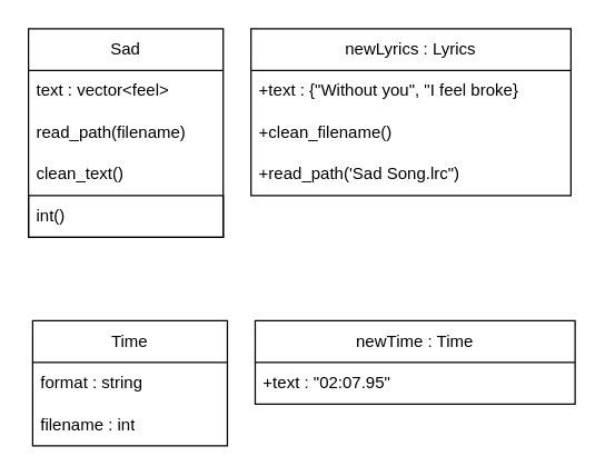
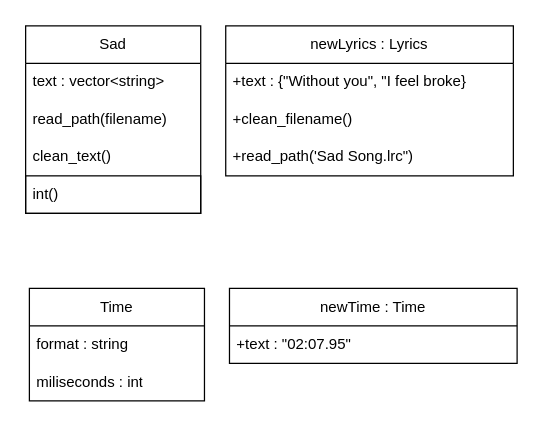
  <mxCell id="0" />
  <mxCell id="1" parent="0" />
  <mxCell id="2" value="Sad" style="swimlane;fontStyle=0;childLayout=stackLayout;horizontal=1;startSize=30;horizontalStack=0;resizeParent=1;resizeParentMax=0;resizeLast=0;collapsible=1;marginBottom=0;whiteSpace=wrap;html=1;" vertex="1" parent="1"><mxGeometry x="20" y="20" width="140" height="150" as="geometry" /></mxCell>
- <mxCell id="3" value="text : vector&amp;lt;feel&amp;gt;" style="text;strokeColor=none;fillColor=none;align=left;verticalAlign=middle;spacingLeft=4;spacingRight=4;overflow=hidden;points=[[0,0.5],[1,0.5]];portConstraint=eastwest;rotatable=0;whiteSpace=wrap;html=1;" vertex="1" parent="2"><mxGeometry y="30" width="140" height="30" as="geometry" /></mxCell>
+ <mxCell id="3" value="text : vector&amp;lt;string&amp;gt;" style="text;strokeColor=none;fillColor=none;align=left;verticalAlign=middle;spacingLeft=4;spacingRight=4;overflow=hidden;points=[[0,0.5],[1,0.5]];portConstraint=eastwest;rotatable=0;whiteSpace=wrap;html=1;" vertex="1" parent="2"><mxGeometry y="30" width="140" height="30" as="geometry" /></mxCell>
  <mxCell id="4" value="read_path(filename)" style="text;strokeColor=none;fillColor=none;align=left;verticalAlign=middle;spacingLeft=4;spacingRight=4;overflow=hidden;points=[[0,0.5],[1,0.5]];portConstraint=eastwest;rotatable=0;whiteSpace=wrap;html=1;" vertex="1" parent="2"><mxGeometry y="60" width="140" height="30" as="geometry" /></mxCell>
  <mxCell id="5" value="clean_text()" style="text;strokeColor=none;fillColor=none;align=left;verticalAlign=middle;spacingLeft=4;spacingRight=4;overflow=hidden;points=[[0,0.5],[1,0.5]];portConstraint=eastwest;rotatable=0;whiteSpace=wrap;html=1;" vertex="1" parent="2"><mxGeometry y="90" width="140" height="30" as="geometry" /></mxCell>
  <mxCell id="6" value="int()" style="text;strokeColor=default;fillColor=none;align=left;verticalAlign=middle;spacingLeft=4;spacingRight=4;overflow=hidden;points=[[0,0.5],[1,0.5]];portConstraint=eastwest;rotatable=0;whiteSpace=wrap;html=1;" vertex="1" parent="2"><mxGeometry y="120" width="140" height="30" as="geometry" /></mxCell>
  <mxCell id="7" value="newLyrics : Lyrics" style="swimlane;fontStyle=0;childLayout=stackLayout;horizontal=1;startSize=30;horizontalStack=0;resizeParent=1;resizeParentMax=0;resizeLast=0;collapsible=1;marginBottom=0;whiteSpace=wrap;html=1;" vertex="1" parent="1"><mxGeometry x="180" y="20" width="230" height="120" as="geometry" /></mxCell>
  <mxCell id="8" value="+text : {&quot;Without you&quot;, &quot;I feel broke}" style="text;strokeColor=none;fillColor=none;align=left;verticalAlign=middle;spacingLeft=4;spacingRight=4;overflow=hidden;points=[[0,0.5],[1,0.5]];portConstraint=eastwest;rotatable=0;whiteSpace=wrap;html=1;" vertex="1" parent="7"><mxGeometry y="30" width="230" height="30" as="geometry" /></mxCell>
  <mxCell id="9" value="+clean_filename()" style="text;strokeColor=none;fillColor=none;align=left;verticalAlign=middle;spacingLeft=4;spacingRight=4;overflow=hidden;points=[[0,0.5],[1,0.5]];portConstraint=eastwest;rotatable=0;whiteSpace=wrap;html=1;" vertex="1" parent="7"><mxGeometry y="60" width="230" height="30" as="geometry" /></mxCell>
  <mxCell id="10" value="+read_path('Sad Song.lrc&quot;)" style="text;strokeColor=none;fillColor=none;align=left;verticalAlign=middle;spacingLeft=4;spacingRight=4;overflow=hidden;points=[[0,0.5],[1,0.5]];portConstraint=eastwest;rotatable=0;whiteSpace=wrap;html=1;" vertex="1" parent="7"><mxGeometry y="90" width="230" height="30" as="geometry" /></mxCell>
  <mxCell id="11" value="Time" style="swimlane;fontStyle=0;childLayout=stackLayout;horizontal=1;startSize=30;horizontalStack=0;resizeParent=1;resizeParentMax=0;resizeLast=0;collapsible=1;marginBottom=0;whiteSpace=wrap;html=1;" vertex="1" parent="1"><mxGeometry x="23" y="230" width="140" height="90" as="geometry" /></mxCell>
  <mxCell id="12" value="format : string" style="text;strokeColor=none;fillColor=none;align=left;verticalAlign=middle;spacingLeft=4;spacingRight=4;overflow=hidden;points=[[0,0.5],[1,0.5]];portConstraint=eastwest;rotatable=0;whiteSpace=wrap;html=1;" vertex="1" parent="11"><mxGeometry y="30" width="140" height="30" as="geometry" /></mxCell>
- <mxCell id="13" value="filename : int" style="text;strokeColor=none;fillColor=none;align=left;verticalAlign=middle;spacingLeft=4;spacingRight=4;overflow=hidden;points=[[0,0.5],[1,0.5]];portConstraint=eastwest;rotatable=0;whiteSpace=wrap;html=1;" vertex="1" parent="11"><mxGeometry y="60" width="140" height="30" as="geometry" /></mxCell>
+ <mxCell id="13" value="miliseconds : int" style="text;strokeColor=none;fillColor=none;align=left;verticalAlign=middle;spacingLeft=4;spacingRight=4;overflow=hidden;points=[[0,0.5],[1,0.5]];portConstraint=eastwest;rotatable=0;whiteSpace=wrap;html=1;" vertex="1" parent="11"><mxGeometry y="60" width="140" height="30" as="geometry" /></mxCell>
  <mxCell id="14" value="newTime : Time" style="swimlane;fontStyle=0;childLayout=stackLayout;horizontal=1;startSize=30;horizontalStack=0;resizeParent=1;resizeParentMax=0;resizeLast=0;collapsible=1;marginBottom=0;whiteSpace=wrap;html=1;" vertex="1" parent="1"><mxGeometry x="183" y="230" width="230" height="60" as="geometry" /></mxCell>
  <mxCell id="15" value="+text : &quot;02:07.95&quot;" style="text;strokeColor=none;fillColor=none;align=left;verticalAlign=middle;spacingLeft=4;spacingRight=4;overflow=hidden;points=[[0,0.5],[1,0.5]];portConstraint=eastwest;rotatable=0;whiteSpace=wrap;html=1;" vertex="1" parent="14"><mxGeometry y="30" width="230" height="30" as="geometry" /></mxCell>
